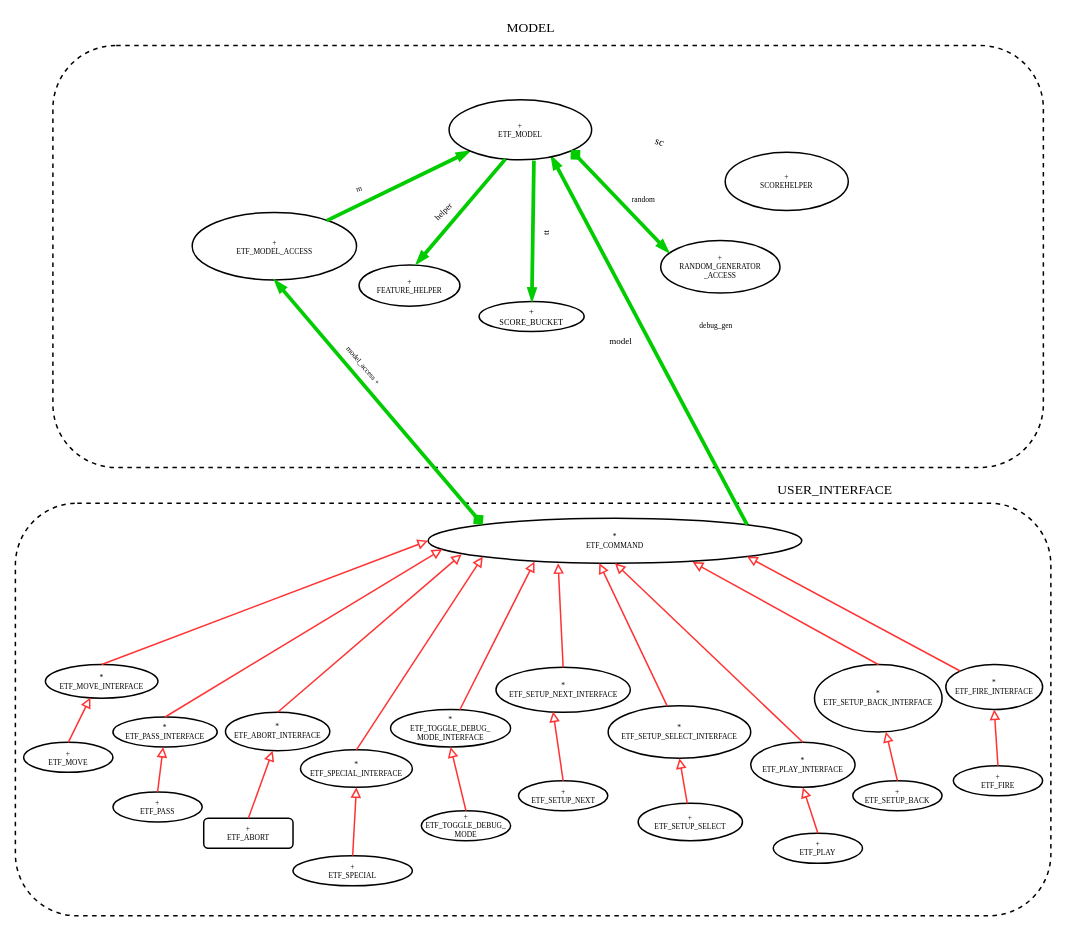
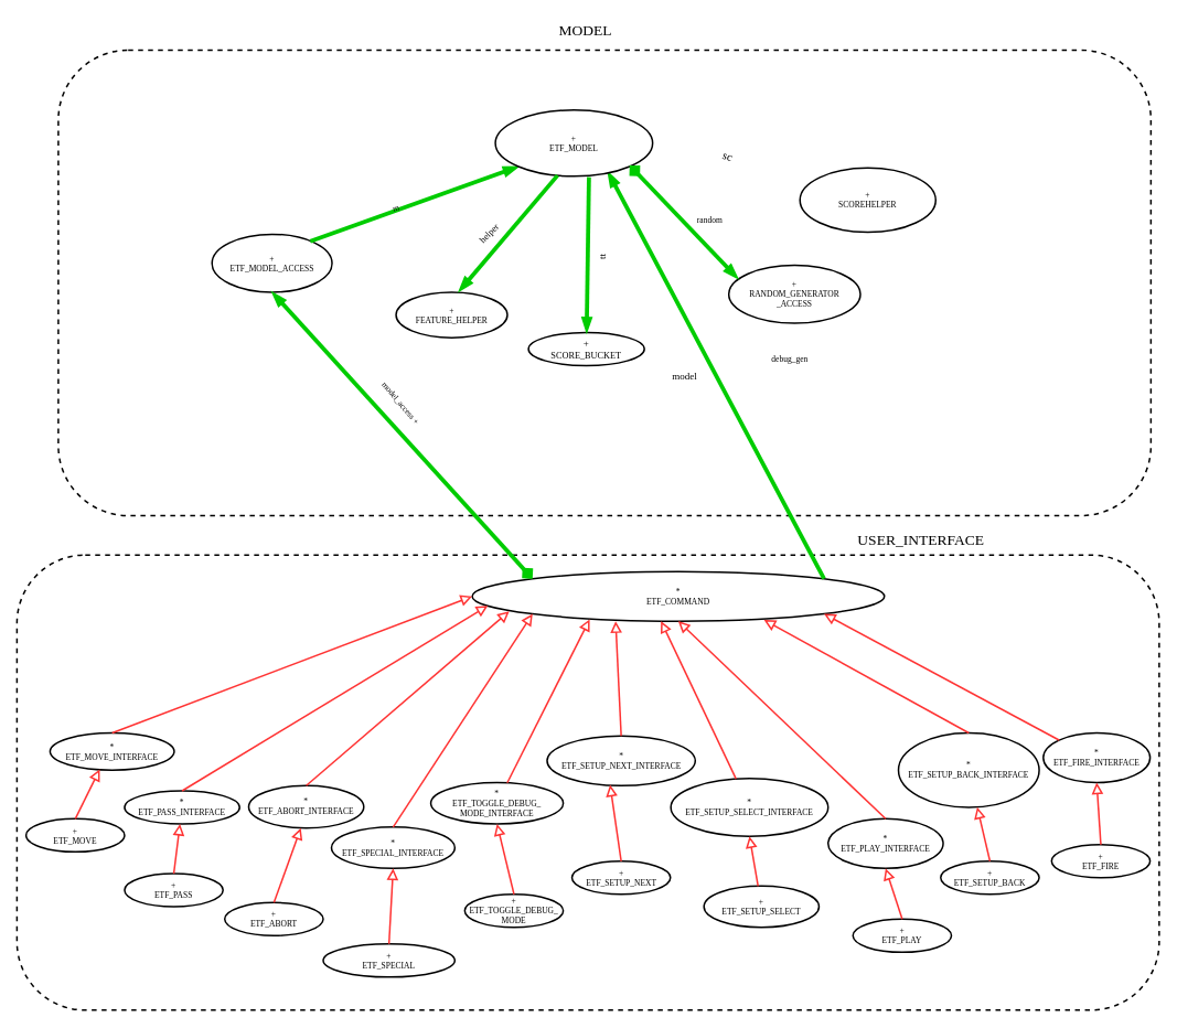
  <mxCell id="0" />
  <mxCell id="1" parent="0" />
  <mxCell id="2" value="" style="rounded=1;whiteSpace=wrap;html=1;fontSize=10;dashed=1;strokeWidth=2;" parent="1" vertex="1"><mxGeometry x="70" y="60" width="1320" height="562.5" as="geometry" /></mxCell>
  <mxCell id="3" value="" style="rounded=1;whiteSpace=wrap;html=1;fontSize=10;dashed=1;strokeWidth=2;" parent="1" vertex="1"><mxGeometry x="20" y="670" width="1380" height="550" as="geometry" /></mxCell>
  <mxCell id="4" value="&lt;font style=&quot;font-size: 18px&quot;&gt;USER_INTERFACE&lt;/font&gt;" style="text;html=1;fontSize=10;fontFamily=Verdena;" parent="1" vertex="1"><mxGeometry x="1034.497" y="635" width="70" height="25" as="geometry" /></mxCell>
  <mxCell id="5" value="*&lt;br&gt;ETF_COMMAND" style="ellipse;whiteSpace=wrap;html=1;rounded=1;fontSize=10;fontFamily=Verdena;strokeWidth=2;" parent="1" vertex="1"><mxGeometry x="570" y="690" width="498" height="60" as="geometry" /></mxCell>
  <mxCell id="6" value="*&lt;br&gt;ETF_SETUP_SELECT_INTERFACE" style="ellipse;whiteSpace=wrap;html=1;rounded=1;fontSize=10;fontFamily=Verdena;strokeWidth=2;" parent="1" vertex="1"><mxGeometry x="810" y="940" width="190" height="70" as="geometry" /></mxCell>
  <mxCell id="7" value="*&lt;br&gt;ETF_PLAY_INTERFACE" style="ellipse;whiteSpace=wrap;html=1;rounded=1;fontSize=10;fontFamily=Verdena;strokeWidth=2;" parent="1" vertex="1"><mxGeometry x="1000" y="988.75" width="139" height="60" as="geometry" /></mxCell>
  <mxCell id="8" value="*&lt;br&gt;ETF_SETUP_BACK_INTERFACE" style="ellipse;whiteSpace=wrap;html=1;rounded=1;fontSize=10;fontFamily=Verdena;strokeWidth=2;" parent="1" vertex="1"><mxGeometry x="1085" y="885" width="170" height="90" as="geometry" /></mxCell>
  <mxCell id="9" value="*&lt;br&gt;ETF_FIRE_INTERFACE" style="ellipse;whiteSpace=wrap;html=1;rounded=1;fontSize=10;fontFamily=Verdena;strokeWidth=2;" parent="1" vertex="1"><mxGeometry x="1260" y="885" width="129" height="60" as="geometry" /></mxCell>
  <mxCell id="10" value="" style="endArrow=block;html=1;strokeColor=#FF3333;strokeWidth=2;endFill=0;endSize=9;entryX=0.458;entryY=1;entryDx=0;entryDy=0;entryPerimeter=0;" parent="1" source="6" target="5" edge="1"><mxGeometry width="50" height="50" relative="1" as="geometry"><mxPoint x="1030" y="780" as="sourcePoint" /><mxPoint x="870" y="720" as="targetPoint" /></mxGeometry></mxCell>
  <mxCell id="11" value="" style="endArrow=block;html=1;strokeColor=#FF3333;strokeWidth=2;endFill=0;endSize=9;exitX=0.5;exitY=0;exitDx=0;exitDy=0;entryX=0.5;entryY=1;entryDx=0;entryDy=0;" parent="1" source="7" target="5" edge="1"><mxGeometry width="50" height="50" relative="1" as="geometry"><mxPoint x="1040" y="820" as="sourcePoint" /><mxPoint x="1040" y="760" as="targetPoint" /></mxGeometry></mxCell>
  <mxCell id="12" value="" style="endArrow=block;html=1;strokeColor=#FF3333;strokeWidth=2;endFill=0;endSize=9;entryX=0.708;entryY=0.975;entryDx=0;entryDy=0;exitX=0.5;exitY=0;exitDx=0;exitDy=0;entryPerimeter=0;" parent="1" source="8" target="5" edge="1"><mxGeometry width="50" height="50" relative="1" as="geometry"><mxPoint x="1160" y="810" as="sourcePoint" /><mxPoint x="1160" y="750" as="targetPoint" /></mxGeometry></mxCell>
  <mxCell id="13" value="" style="endArrow=block;html=1;strokeColor=#FF3333;strokeWidth=2;endFill=0;endSize=9;entryX=1;entryY=1;entryDx=0;entryDy=0;exitX=0;exitY=0;exitDx=0;exitDy=0;" parent="1" source="9" target="5" edge="1"><mxGeometry width="50" height="50" relative="1" as="geometry"><mxPoint x="1254" y="760" as="sourcePoint" /><mxPoint x="1254" y="700" as="targetPoint" /></mxGeometry></mxCell>
  <mxCell id="14" value="" style="endArrow=blockThin;html=1;strokeColor=#00CC00;strokeWidth=5;endFill=1;entryX=1;entryY=1;entryDx=0;entryDy=0;exitX=1;exitY=0;exitDx=0;exitDy=0;" parent="1" source="5" target="64" edge="1"><mxGeometry width="50" height="50" relative="1" as="geometry"><mxPoint x="1255" y="679" as="sourcePoint" /><mxPoint x="1832" y="726.67" as="targetPoint" /></mxGeometry></mxCell>
  <mxCell id="15" value="&lt;font style=&quot;font-size: 12px&quot;&gt;model&lt;/font&gt;" style="text;html=1;fontSize=10;fontFamily=Verdena;" parent="1" vertex="1"><mxGeometry x="810" y="441.25" width="84" height="20" as="geometry" /></mxCell>
- <mxCell id="16" value="+&lt;br&gt;ETF_MODEL_ACCESS" style="ellipse;whiteSpace=wrap;html=1;rounded=1;fontSize=10;fontFamily=Verdena;strokeWidth=2;" parent="1" vertex="1"><mxGeometry x="255.67" y="282.5" width="219" height="90" as="geometry" /></mxCell>
+ <mxCell id="16" value="+&lt;br&gt;ETF_MODEL_ACCESS" style="ellipse;whiteSpace=wrap;html=1;rounded=1;fontSize=10;fontFamily=Verdena;strokeWidth=2;" parent="1" vertex="1"><mxGeometry x="255.67" y="282.5" width="145" height="70" as="geometry" /></mxCell>
  <mxCell id="17" value="" style="endArrow=blockThin;html=1;strokeColor=#00CC00;strokeWidth=5;endFill=1;startArrow=diamond;startFill=1;exitX=0;exitY=0;exitDx=0;exitDy=0;entryX=0.5;entryY=1;entryDx=0;entryDy=0;" parent="1" source="5" target="16" edge="1"><mxGeometry width="50" height="50" relative="1" as="geometry"><mxPoint x="1209" y="745" as="sourcePoint" /><mxPoint x="1349" y="745" as="targetPoint" /></mxGeometry></mxCell>
  <mxCell id="18" value="model_access +" style="text;html=1;fontSize=10;fontFamily=Verdena;rotation=50;" parent="1" vertex="1"><mxGeometry x="450" y="480" width="81" height="20" as="geometry" /></mxCell>
  <mxCell id="19" value="" style="endArrow=blockThin;html=1;strokeColor=#00CC00;strokeWidth=5;endFill=1;exitX=0.819;exitY=0.122;exitDx=0;exitDy=0;entryX=0;entryY=1;entryDx=0;entryDy=0;exitPerimeter=0;" parent="1" source="16" target="54" edge="1"><mxGeometry width="50" height="50" relative="1" as="geometry"><mxPoint x="337" y="217.5" as="sourcePoint" /><mxPoint x="617.6" y="207.75" as="targetPoint" /></mxGeometry></mxCell>
  <mxCell id="20" value="&amp;nbsp;&amp;nbsp;&amp;nbsp;&amp;nbsp; m" style="text;html=1;fontSize=10;fontFamily=Verdena;rotation=-15;" parent="1" vertex="1"><mxGeometry x="458" y="232.5" width="84" height="20" as="geometry" /></mxCell>
  <mxCell id="21" value="+&lt;br&gt;ETF_SETUP_SELECT" style="ellipse;whiteSpace=wrap;html=1;rounded=1;fontSize=10;fontFamily=Verdena;strokeWidth=2;" parent="1" vertex="1"><mxGeometry x="850" y="1070" width="139" height="50" as="geometry" /></mxCell>
  <mxCell id="22" value="+&lt;br&gt;ETF_PLAY" style="ellipse;whiteSpace=wrap;html=1;rounded=1;fontSize=10;fontFamily=Verdena;strokeWidth=2;" parent="1" vertex="1"><mxGeometry x="1030" y="1110" width="119" height="40" as="geometry" /></mxCell>
  <mxCell id="23" value="+&lt;br&gt;ETF_SETUP_BACK" style="ellipse;whiteSpace=wrap;html=1;rounded=1;fontSize=10;fontFamily=Verdena;strokeWidth=2;" parent="1" vertex="1"><mxGeometry x="1136" y="1040" width="119" height="40" as="geometry" /></mxCell>
  <mxCell id="24" value="+&lt;br&gt;ETF_FIRE" style="ellipse;whiteSpace=wrap;html=1;rounded=1;fontSize=10;fontFamily=Verdena;strokeWidth=2;" parent="1" vertex="1"><mxGeometry x="1270" y="1020" width="119" height="40" as="geometry" /></mxCell>
  <mxCell id="25" value="" style="endArrow=block;html=1;strokeColor=#FF3333;strokeWidth=2;endFill=0;endSize=9;exitX=0.5;exitY=0;exitDx=0;exitDy=0;entryX=0.5;entryY=1;entryDx=0;entryDy=0;" parent="1" source="22" target="7" edge="1"><mxGeometry width="50" height="50" relative="1" as="geometry"><mxPoint x="1160" y="1050" as="sourcePoint" /><mxPoint x="960" y="972" as="targetPoint" /></mxGeometry></mxCell>
  <mxCell id="26" value="" style="endArrow=block;html=1;strokeColor=#FF3333;strokeWidth=2;endFill=0;endSize=9;exitX=0.5;exitY=0;exitDx=0;exitDy=0;" parent="1" source="23" target="8" edge="1"><mxGeometry width="50" height="50" relative="1" as="geometry"><mxPoint x="1160" y="1050" as="sourcePoint" /><mxPoint x="1160" y="990" as="targetPoint" /><Array as="points" /></mxGeometry></mxCell>
  <mxCell id="27" value="" style="endArrow=block;html=1;strokeColor=#FF3333;strokeWidth=2;endFill=0;endSize=9;exitX=0.5;exitY=0;exitDx=0;exitDy=0;entryX=0.5;entryY=1;entryDx=0;entryDy=0;" parent="1" source="24" target="9" edge="1"><mxGeometry width="50" height="50" relative="1" as="geometry"><mxPoint x="1160" y="1050" as="sourcePoint" /><mxPoint x="1313" y="960" as="targetPoint" /></mxGeometry></mxCell>
  <mxCell id="28" value="" style="endArrow=block;html=1;strokeColor=#FF3333;strokeWidth=2;endFill=0;endSize=9;entryX=0.5;entryY=1;entryDx=0;entryDy=0;" parent="1" source="21" target="6" edge="1"><mxGeometry width="50" height="50" relative="1" as="geometry"><mxPoint x="1160" y="1050" as="sourcePoint" /><mxPoint x="1160" y="990" as="targetPoint" /></mxGeometry></mxCell>
  <mxCell id="29" value="&lt;font style=&quot;font-size: 18px&quot;&gt;MODEL&lt;/font&gt;" style="text;html=1;fontSize=10;fontFamily=Verdena;" parent="1" vertex="1"><mxGeometry x="672.997" y="20" width="70" height="25" as="geometry" /></mxCell>
  <mxCell id="30" value="*&lt;br&gt;ETF_SETUP_NEXT_INTERFACE" style="ellipse;whiteSpace=wrap;html=1;rounded=1;fontSize=10;fontFamily=Verdena;strokeWidth=2;" parent="1" vertex="1"><mxGeometry x="660.5" y="888.75" width="179" height="60" as="geometry" /></mxCell>
  <mxCell id="31" value="" style="endArrow=block;html=1;strokeColor=#FF3333;strokeWidth=2;endFill=0;endSize=9;exitX=0.5;exitY=0;exitDx=0;exitDy=0;entryX=0.348;entryY=1;entryDx=0;entryDy=0;entryPerimeter=0;" parent="1" source="30" target="5" edge="1"><mxGeometry width="50" height="50" relative="1" as="geometry"><mxPoint x="659" y="850" as="sourcePoint" /><mxPoint x="870" y="710" as="targetPoint" /></mxGeometry></mxCell>
  <mxCell id="32" value="&lt;div&gt;+&lt;/div&gt;&lt;div&gt;ETF_SETUP_NEXT&lt;/div&gt;" style="ellipse;whiteSpace=wrap;html=1;rounded=1;fontSize=10;fontFamily=Verdena;strokeWidth=2;" parent="1" vertex="1"><mxGeometry x="690.5" y="1040" width="119" height="40" as="geometry" /></mxCell>
  <mxCell id="33" value="" style="endArrow=block;html=1;strokeColor=#FF3333;strokeWidth=2;endFill=0;endSize=9;entryX=0.425;entryY=0.983;entryDx=0;entryDy=0;entryPerimeter=0;exitX=0.5;exitY=0;exitDx=0;exitDy=0;" parent="1" source="32" target="30" edge="1"><mxGeometry width="50" height="50" relative="1" as="geometry"><mxPoint x="619" y="990" as="sourcePoint" /><mxPoint x="619" y="930" as="targetPoint" /></mxGeometry></mxCell>
  <mxCell id="34" value="*&lt;br&gt;&lt;div&gt;ETF_TOGGLE_DEBUG_&lt;/div&gt;&lt;div&gt;MODE_INTERFACE&lt;/div&gt;" style="ellipse;whiteSpace=wrap;html=1;rounded=1;fontSize=10;fontFamily=Verdena;strokeWidth=2;" parent="1" vertex="1"><mxGeometry x="520" y="945" width="160" height="50" as="geometry" /></mxCell>
  <mxCell id="35" value="" style="endArrow=block;html=1;strokeColor=#FF3333;strokeWidth=2;endFill=0;endSize=9;entryX=0.285;entryY=0.963;entryDx=0;entryDy=0;entryPerimeter=0;" parent="1" source="34" target="5" edge="1"><mxGeometry width="50" height="50" relative="1" as="geometry"><mxPoint x="530" y="880" as="sourcePoint" /><mxPoint x="600" y="800" as="targetPoint" /></mxGeometry></mxCell>
  <mxCell id="36" value="+&lt;br&gt;&lt;div&gt;ETF_TOGGLE_DEBUG_&lt;/div&gt;MODE" style="ellipse;whiteSpace=wrap;html=1;rounded=1;fontSize=10;fontFamily=Verdena;strokeWidth=2;" parent="1" vertex="1"><mxGeometry x="561" y="1080" width="119" height="40" as="geometry" /></mxCell>
  <mxCell id="37" value="" style="endArrow=block;html=1;strokeColor=#FF3333;strokeWidth=2;endFill=0;endSize=9;exitX=0.5;exitY=0;exitDx=0;exitDy=0;entryX=0.5;entryY=1;entryDx=0;entryDy=0;" parent="1" source="36" target="34" edge="1"><mxGeometry width="50" height="50" relative="1" as="geometry"><mxPoint x="600" y="920" as="sourcePoint" /><mxPoint x="600" y="860" as="targetPoint" /></mxGeometry></mxCell>
  <mxCell id="38" value="*&lt;br&gt;ETF_SPECIAL_INTERFACE" style="ellipse;whiteSpace=wrap;html=1;rounded=1;fontSize=10;fontFamily=Verdena;strokeWidth=2;" parent="1" vertex="1"><mxGeometry x="400" y="998.75" width="149" height="50" as="geometry" /></mxCell>
  <mxCell id="39" value="" style="endArrow=block;html=1;strokeColor=#FF3333;strokeWidth=2;endFill=0;endSize=9;exitX=0.5;exitY=0;exitDx=0;exitDy=0;entryX=0;entryY=1;entryDx=0;entryDy=0;" parent="1" source="38" target="5" edge="1"><mxGeometry width="50" height="50" relative="1" as="geometry"><mxPoint x="600" y="920" as="sourcePoint" /><mxPoint x="600" y="860" as="targetPoint" /></mxGeometry></mxCell>
  <mxCell id="40" value="+&lt;br&gt;ETF_SPECIAL" style="ellipse;whiteSpace=wrap;html=1;rounded=1;fontSize=10;fontFamily=Verdena;strokeWidth=2;" parent="1" vertex="1"><mxGeometry x="390" y="1140" width="159" height="40" as="geometry" /></mxCell>
  <mxCell id="41" value="" style="endArrow=block;html=1;strokeColor=#FF3333;strokeWidth=2;endFill=0;endSize=9;exitX=0.5;exitY=0;exitDx=0;exitDy=0;entryX=0.5;entryY=1;entryDx=0;entryDy=0;" parent="1" source="40" target="38" edge="1"><mxGeometry width="50" height="50" relative="1" as="geometry"><mxPoint x="660" y="980" as="sourcePoint" /><mxPoint x="660" y="920" as="targetPoint" /></mxGeometry></mxCell>
  <mxCell id="42" value="*&lt;br&gt;ETF_MOVE_INTERFACE" style="ellipse;whiteSpace=wrap;html=1;rounded=1;fontSize=10;fontFamily=Verdena;strokeWidth=2;" parent="1" vertex="1"><mxGeometry x="60" y="885" width="150" height="45" as="geometry" /></mxCell>
  <mxCell id="43" value="*&lt;br&gt;ETF_PASS_INTERFACE" style="ellipse;whiteSpace=wrap;html=1;rounded=1;fontSize=10;fontFamily=Verdena;strokeWidth=2;" parent="1" vertex="1"><mxGeometry x="150" y="955" width="139" height="40" as="geometry" /></mxCell>
  <mxCell id="44" value="&lt;div&gt;*&lt;/div&gt;ETF_ABORT_INTERFACE" style="ellipse;whiteSpace=wrap;html=1;rounded=1;fontSize=10;fontFamily=Verdena;strokeWidth=2;" parent="1" vertex="1"><mxGeometry x="300" y="948.75" width="139" height="51.25" as="geometry" /></mxCell>
  <mxCell id="45" value="" style="endArrow=block;html=1;strokeColor=#FF3333;strokeWidth=2;endFill=0;endSize=9;exitX=0.5;exitY=0;exitDx=0;exitDy=0;entryX=0;entryY=0.5;entryDx=0;entryDy=0;" parent="1" source="42" target="5" edge="1"><mxGeometry width="50" height="50" relative="1" as="geometry"><mxPoint x="370" y="880" as="sourcePoint" /><mxPoint x="370" y="820" as="targetPoint" /></mxGeometry></mxCell>
  <mxCell id="46" value="" style="endArrow=block;html=1;strokeColor=#FF3333;strokeWidth=2;endFill=0;endSize=9;exitX=0.5;exitY=0;exitDx=0;exitDy=0;entryX=0.038;entryY=0.688;entryDx=0;entryDy=0;entryPerimeter=0;" parent="1" source="43" target="5" edge="1"><mxGeometry width="50" height="50" relative="1" as="geometry"><mxPoint x="370" y="880" as="sourcePoint" /><mxPoint x="370" y="820" as="targetPoint" /></mxGeometry></mxCell>
  <mxCell id="47" value="" style="endArrow=block;html=1;strokeColor=#FF3333;strokeWidth=2;endFill=0;endSize=9;entryX=0.09;entryY=0.8;entryDx=0;entryDy=0;entryPerimeter=0;exitX=0.5;exitY=0;exitDx=0;exitDy=0;" parent="1" source="44" target="5" edge="1"><mxGeometry width="50" height="50" relative="1" as="geometry"><mxPoint x="370" y="880" as="sourcePoint" /><mxPoint x="370" y="820" as="targetPoint" /></mxGeometry></mxCell>
- <mxCell id="48" value="+&lt;br&gt;ETF_ABORT" style="whiteSpace=wrap;html=1;fontSize=10;fontFamily=Verdena;strokeWidth=2;rounded=1;" parent="1" vertex="1"><mxGeometry x="271" y="1090" width="119" height="40" as="geometry" /></mxCell>
+ <mxCell id="48" value="+&lt;br&gt;ETF_ABORT" style="ellipse;whiteSpace=wrap;html=1;rounded=1;fontSize=10;fontFamily=Verdena;strokeWidth=2;" parent="1" vertex="1"><mxGeometry x="271" y="1090" width="119" height="40" as="geometry" /></mxCell>
  <mxCell id="49" value="" style="endArrow=block;html=1;strokeColor=#FF3333;strokeWidth=2;endFill=0;endSize=9;exitX=0.5;exitY=0;exitDx=0;exitDy=0;entryX=0.453;entryY=1;entryDx=0;entryDy=0;entryPerimeter=0;" parent="1" source="48" target="44" edge="1"><mxGeometry width="50" height="50" relative="1" as="geometry"><mxPoint x="370" y="1070" as="sourcePoint" /><mxPoint x="370" y="1010" as="targetPoint" /></mxGeometry></mxCell>
  <mxCell id="50" value="+&lt;br&gt;ETF_PASS" style="ellipse;whiteSpace=wrap;html=1;rounded=1;fontSize=10;fontFamily=Verdena;strokeWidth=2;" parent="1" vertex="1"><mxGeometry x="150" y="1055" width="119" height="40" as="geometry" /></mxCell>
  <mxCell id="51" value="" style="endArrow=block;html=1;strokeColor=#FF3333;strokeWidth=2;endFill=0;endSize=9;exitX=0.5;exitY=0;exitDx=0;exitDy=0;" parent="1" source="50" target="43" edge="1"><mxGeometry width="50" height="50" relative="1" as="geometry"><mxPoint x="370" y="1070" as="sourcePoint" /><mxPoint x="370" y="1010" as="targetPoint" /></mxGeometry></mxCell>
  <mxCell id="52" value="+&lt;br&gt;ETF_MOVE" style="ellipse;whiteSpace=wrap;html=1;rounded=1;fontSize=10;fontFamily=Verdena;strokeWidth=2;" parent="1" vertex="1"><mxGeometry x="31" y="988.75" width="119" height="40" as="geometry" /></mxCell>
  <mxCell id="53" value="" style="endArrow=block;html=1;strokeColor=#FF3333;strokeWidth=2;endFill=0;endSize=9;exitX=0.5;exitY=0;exitDx=0;exitDy=0;entryX=0.4;entryY=0.978;entryDx=0;entryDy=0;entryPerimeter=0;" parent="1" source="52" target="42" edge="1"><mxGeometry width="50" height="50" relative="1" as="geometry"><mxPoint x="370" y="1070" as="sourcePoint" /><mxPoint x="370" y="1010" as="targetPoint" /></mxGeometry></mxCell>
  <mxCell id="54" value="+&lt;br&gt;ETF_MODEL" style="ellipse;whiteSpace=wrap;html=1;rounded=1;fontSize=10;fontFamily=Verdena;strokeWidth=2;" parent="1" vertex="1"><mxGeometry x="598" y="132.5" width="190" height="80" as="geometry" /></mxCell>
  <mxCell id="55" value="+&lt;br&gt;FEATURE_HELPER" style="ellipse;whiteSpace=wrap;html=1;rounded=1;fontSize=10;fontFamily=Verdena;strokeWidth=2;" parent="1" vertex="1"><mxGeometry x="478" y="352.5" width="134.5" height="55" as="geometry" /></mxCell>
  <mxCell id="56" value="" style="endArrow=blockThin;html=1;strokeColor=#00CC00;strokeWidth=5;endFill=1;entryX=0.565;entryY=-0.018;entryDx=0;entryDy=0;entryPerimeter=0;exitX=0.395;exitY=0.988;exitDx=0;exitDy=0;exitPerimeter=0;" parent="1" source="54" target="55" edge="1"><mxGeometry width="50" height="50" relative="1" as="geometry"><mxPoint x="628" y="347.5" as="sourcePoint" /><mxPoint x="685.75" y="212.5" as="targetPoint" /></mxGeometry></mxCell>
  <mxCell id="57" value="&lt;div&gt;&lt;font style=&quot;font-size: 11px&quot;&gt;helper&lt;/font&gt;&lt;/div&gt;&lt;div&gt;&lt;br&gt;&lt;/div&gt;" style="text;html=1;fontSize=10;fontFamily=Verdena;rotation=-45;" parent="1" vertex="1"><mxGeometry x="570" y="242.5" width="100" height="40" as="geometry" /></mxCell>
  <mxCell id="58" value="+&lt;br&gt;&lt;div&gt;RANDOM_GENERATOR&lt;/div&gt;&lt;div&gt;_ACCESS&lt;br&gt;&lt;/div&gt;" style="ellipse;whiteSpace=wrap;html=1;rounded=1;fontSize=10;fontFamily=Verdena;strokeWidth=2;" parent="1" vertex="1"><mxGeometry x="880" y="320" width="159" height="70" as="geometry" /></mxCell>
  <mxCell id="59" value="debug_gen" style="text;html=1;fontSize=10;fontFamily=Verdena;" parent="1" vertex="1"><mxGeometry x="930" y="421.25" width="84" height="20" as="geometry" /></mxCell>
  <mxCell id="60" value="" style="endArrow=blockThin;html=1;strokeColor=#00CC00;strokeWidth=5;endFill=1;startArrow=diamond;startFill=1;exitX=1;exitY=1;exitDx=0;exitDy=0;entryX=0.069;entryY=0.229;entryDx=0;entryDy=0;entryPerimeter=0;" parent="1" edge="1" target="58"><mxGeometry width="50" height="50" relative="1" as="geometry"><mxPoint x="760.175" y="199.194" as="sourcePoint" /><mxPoint x="853.809" y="331.25" as="targetPoint" /></mxGeometry></mxCell>
  <mxCell id="61" value="random" style="text;html=1;fontSize=10;fontFamily=Verdena;" parent="1" vertex="1"><mxGeometry x="839.5" y="252.5" width="81" height="20" as="geometry" /></mxCell>
  <mxCell id="62" value="&lt;font style=&quot;font-size: 12px&quot;&gt;+&lt;br&gt;&lt;font style=&quot;font-size: 11px&quot;&gt;SCORE_BUCKET&lt;/font&gt;&lt;/font&gt;" style="ellipse;whiteSpace=wrap;html=1;rounded=1;fontSize=10;fontFamily=Verdena;strokeWidth=2;" parent="1" vertex="1"><mxGeometry x="638" y="401.25" width="140" height="40" as="geometry" /></mxCell>
  <mxCell id="63" value="" style="endArrow=blockThin;html=1;strokeColor=#00CC00;strokeWidth=5;endFill=1;exitX=0.595;exitY=1.013;exitDx=0;exitDy=0;exitPerimeter=0;" parent="1" source="54" target="62" edge="1"><mxGeometry width="50" height="50" relative="1" as="geometry"><mxPoint x="698" y="401.25" as="sourcePoint" /><mxPoint x="706.94" y="210.5" as="targetPoint" /></mxGeometry></mxCell>
  <mxCell id="64" value="&lt;font style=&quot;font-size: 12px&quot;&gt;tt&lt;/font&gt;" style="text;html=1;fontSize=10;fontFamily=Verdena;rotation=-90;" parent="1" vertex="1"><mxGeometry x="670" y="251.25" width="108" height="20" as="geometry" /></mxCell>
  <mxCell id="65" value="+&lt;br&gt;SCOREHELPER" style="ellipse;whiteSpace=wrap;html=1;rounded=1;fontSize=10;fontFamily=Verdena;strokeWidth=2;" vertex="1" parent="1"><mxGeometry x="966" y="202.5" width="164" height="77.5" as="geometry" /></mxCell>
  <mxCell id="66" value="&lt;font style=&quot;font-size: 14px&quot;&gt;sc&lt;/font&gt;" style="text;html=1;fontSize=10;fontFamily=Verdena;rotation=20;" vertex="1" parent="1"><mxGeometry x="870" y="187.5" width="88" height="25" as="geometry" /></mxCell>
